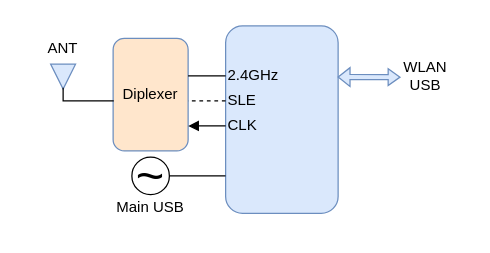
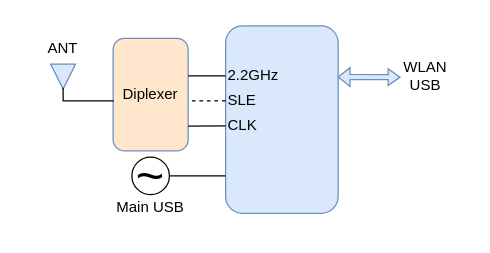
  <mxCell id="0" />
  <mxCell id="1" parent="0" />
  <mxCell id="2" value="" style="rounded=1;whiteSpace=wrap;html=1;fillColor=#dae8fc;strokeColor=#6c8ebf;" vertex="1" parent="1"><mxGeometry x="180" y="20" width="90" height="150" as="geometry" /></mxCell>
- <mxCell id="3" value="2.4GHz" style="text;html=1;align=left;verticalAlign=middle;whiteSpace=wrap;rounded=0;" vertex="1" parent="1"><mxGeometry x="180" y="45" width="60" height="30" as="geometry" /></mxCell>
+ <mxCell id="3" value="2.2GHz" style="text;html=1;align=left;verticalAlign=middle;whiteSpace=wrap;rounded=0;" vertex="1" parent="1"><mxGeometry x="180" y="45" width="60" height="30" as="geometry" /></mxCell>
  <mxCell id="4" value="SLE" style="text;html=1;align=left;verticalAlign=middle;whiteSpace=wrap;rounded=0;" vertex="1" parent="1"><mxGeometry x="180" y="65" width="60" height="30" as="geometry" /></mxCell>
  <mxCell id="5" value="Main USB" style="text;html=1;align=center;verticalAlign=middle;whiteSpace=wrap;rounded=0;" vertex="1" parent="1"><mxGeometry x="90" y="150" width="60" height="30" as="geometry" /></mxCell>
  <mxCell id="6" value="~" style="ellipse;whiteSpace=wrap;html=1;aspect=fixed;fontSize=39;" vertex="1" parent="1"><mxGeometry x="105" y="125" width="30" height="30" as="geometry" /></mxCell>
  <mxCell id="7" value="" style="endArrow=none;html=1;rounded=0;exitX=1;exitY=0.5;exitDx=0;exitDy=0;entryX=-0.001;entryY=0.8;entryDx=0;entryDy=0;entryPerimeter=0;" edge="1" parent="1" source="6" target="2"><mxGeometry width="50" height="50" relative="1" as="geometry"><mxPoint x="240" y="230" as="sourcePoint" /><mxPoint x="160" y="160" as="targetPoint" /></mxGeometry></mxCell>
  <mxCell id="8" value="Diplexer" style="rounded=1;whiteSpace=wrap;html=1;fillColor=#ffe6cc;strokeColor=#6c8ebf;" vertex="1" parent="1"><mxGeometry x="90" y="30" width="60" height="90" as="geometry" /></mxCell>
  <mxCell id="9" value="" style="endArrow=none;html=1;rounded=0;exitX=0;exitY=0.5;exitDx=0;exitDy=0;" edge="1" parent="1" source="3"><mxGeometry width="50" height="50" relative="1" as="geometry"><mxPoint x="190" y="250" as="sourcePoint" /><mxPoint x="150" y="60" as="targetPoint" /></mxGeometry></mxCell>
  <mxCell id="10" value="" style="endArrow=none;html=1;rounded=0;exitX=0;exitY=0.5;exitDx=0;exitDy=0;entryX=0.998;entryY=0.556;entryDx=0;entryDy=0;entryPerimeter=0;dashed=1;" edge="1" parent="1" source="4" target="8"><mxGeometry width="50" height="50" relative="1" as="geometry"><mxPoint x="190" y="70" as="sourcePoint" /><mxPoint x="160" y="70" as="targetPoint" /></mxGeometry></mxCell>
  <mxCell id="11" value="CLK" style="text;html=1;align=left;verticalAlign=middle;whiteSpace=wrap;rounded=0;" vertex="1" parent="1"><mxGeometry x="180" y="85" width="60" height="30" as="geometry" /></mxCell>
- <mxCell id="12" value="" style="endArrow=block;html=1;rounded=0;exitX=0;exitY=0.5;exitDx=0;exitDy=0;entryX=1.001;entryY=0.779;entryDx=0;entryDy=0;entryPerimeter=0;" edge="1" parent="1" source="11" target="8"><mxGeometry width="50" height="50" relative="1" as="geometry"><mxPoint x="190" y="90" as="sourcePoint" /><mxPoint x="160" y="90" as="targetPoint" /></mxGeometry></mxCell>
+ <mxCell id="12" value="" style="endArrow=none;html=1;rounded=0;exitX=0;exitY=0.5;exitDx=0;exitDy=0;entryX=1.001;entryY=0.779;entryDx=0;entryDy=0;entryPerimeter=0;" edge="1" parent="1" source="11" target="8"><mxGeometry width="50" height="50" relative="1" as="geometry"><mxPoint x="190" y="90" as="sourcePoint" /><mxPoint x="160" y="90" as="targetPoint" /></mxGeometry></mxCell>
  <mxCell id="13" value="" style="triangle;whiteSpace=wrap;html=1;rotation=90;fillColor=#dae8fc;strokeColor=#6c8ebf;" vertex="1" parent="1"><mxGeometry x="40" y="50.5" width="20" height="20" as="geometry" /></mxCell>
  <mxCell id="14" value="" style="shape=partialRectangle;whiteSpace=wrap;html=1;bottom=0;right=0;fillColor=none;rotation=-90;" vertex="1" parent="1"><mxGeometry x="65" y="55" width="10" height="40" as="geometry" /></mxCell>
  <mxCell id="15" value="ANT" style="text;html=1;align=center;verticalAlign=middle;whiteSpace=wrap;rounded=0;" vertex="1" parent="1"><mxGeometry x="20" y="23" width="60" height="30" as="geometry" /></mxCell>
  <mxCell id="16" value="" style="shape=flexArrow;endArrow=classic;startArrow=classic;html=1;rounded=0;exitX=0.995;exitY=0.273;exitDx=0;exitDy=0;exitPerimeter=0;width=4.16;startSize=2.824;startWidth=9.894;endWidth=8.316;endSize=2.824;fillColor=#dae8fc;strokeColor=#6c8ebf;" edge="1" parent="1" source="2"><mxGeometry width="100" height="100" relative="1" as="geometry"><mxPoint x="360" y="90" as="sourcePoint" /><mxPoint x="320" y="61" as="targetPoint" /></mxGeometry></mxCell>
  <mxCell id="17" value="WLAN" style="text;html=1;align=center;verticalAlign=middle;whiteSpace=wrap;rounded=0;" vertex="1" parent="1"><mxGeometry x="310" y="37.5" width="60" height="30" as="geometry" /></mxCell>
  <mxCell id="18" value="USB" style="text;html=1;align=center;verticalAlign=middle;whiteSpace=wrap;rounded=0;" vertex="1" parent="1"><mxGeometry x="310" y="52.5" width="60" height="30" as="geometry" /></mxCell>
